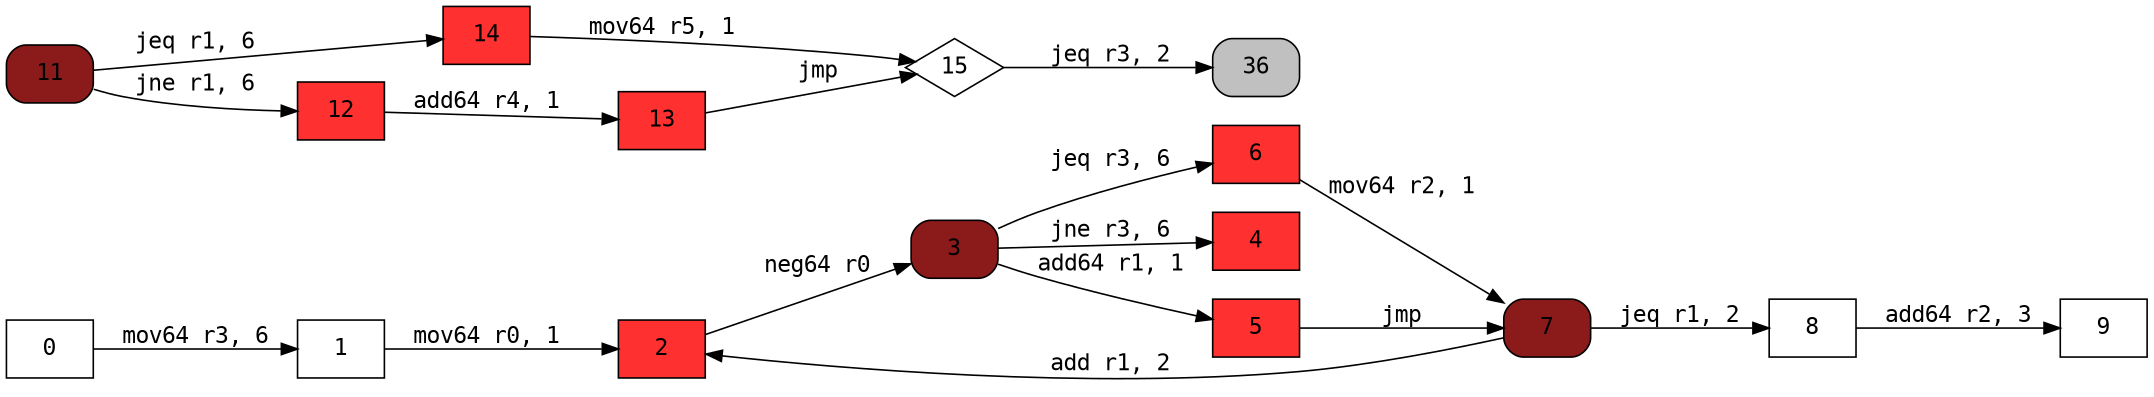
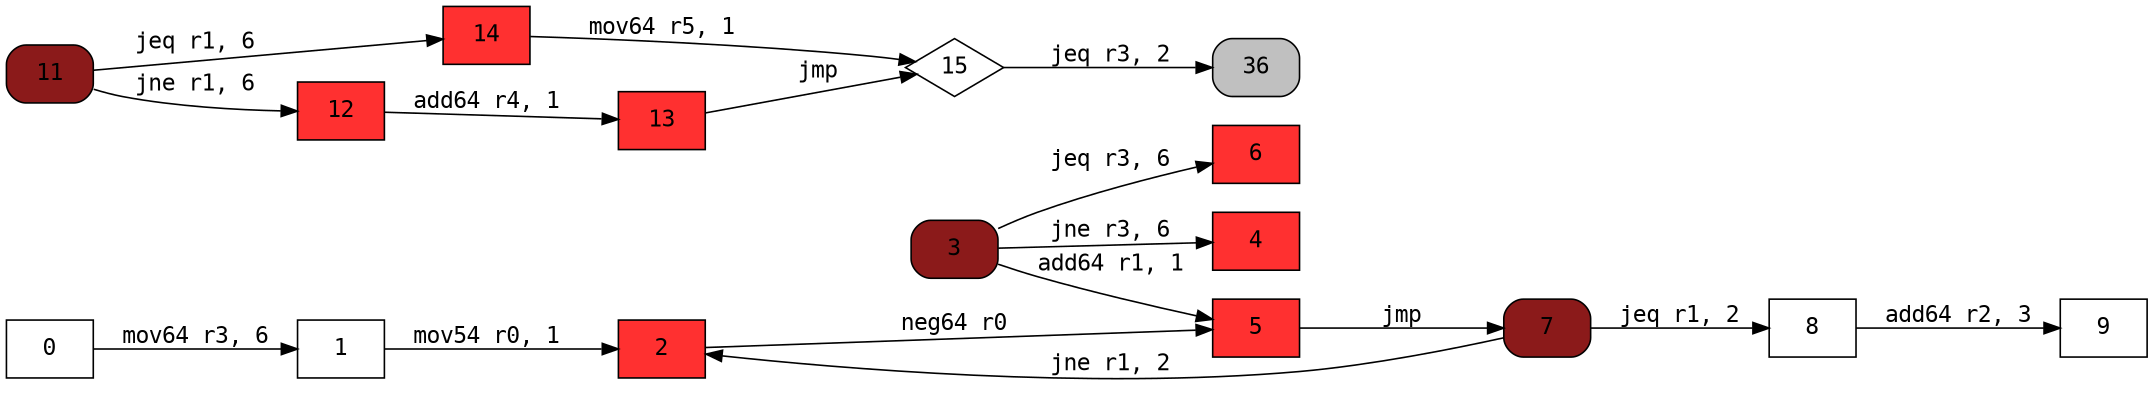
  digraph {
    rankdir=LR
    node [fontname=monospace shape=box fillcolor=firebrick1 style=filled]
    edge [fontname=monospace]
    0 [fillcolor="" style=""]
    1 [fillcolor="" style=""]
    2
    3 [fillcolor=firebrick4 style="rounded,filled"]
    6
    4
    5
    7 [fillcolor=firebrick4 style="rounded,filled"]
    8 [fillcolor="" style=""]
    9 [fillcolor="" style=""]
    11 [fillcolor=firebrick4 style="rounded,filled"]
    14
    12
    15 [shape=diamond fillcolor="" style=""]
    13
    n16 [fillcolor=grey label=36 style="rounded,filled"]
    0 -> 1 [label="mov64 r3, 6"]
-   1 -> 2 [label="mov64 r0, 1"]
-   2 -> 3 [label="neg64 r0"]
+   1 -> 2 [label="mov54 r0, 1"]
+   2 -> 5 [label="neg64 r0"]
    3 -> 6 [label="jeq r3, 6"]
    3 -> 4 [label="jne r3, 6"]
    3 -> 5 [label="add64 r1, 1"]
-   6 -> 7 [label="mov64 r2, 1"]
    5 -> 7 [label=jmp]
-   7 -> 2 [label="add r1, 2"]
+   7 -> 2 [label="jne r1, 2"]
    7 -> 8 [label="jeq r1, 2"]
    8 -> 9 [label="add64 r2, 3"]
    11 -> 14 [label="jeq r1, 6"]
    11 -> 12 [label="jne r1, 6"]
    14 -> 15 [label="mov64 r5, 1"]
    12 -> 13 [label="add64 r4, 1"]
    15 -> n16 [label="jeq r3, 2"]
    13 -> 15 [label=jmp]
  }
